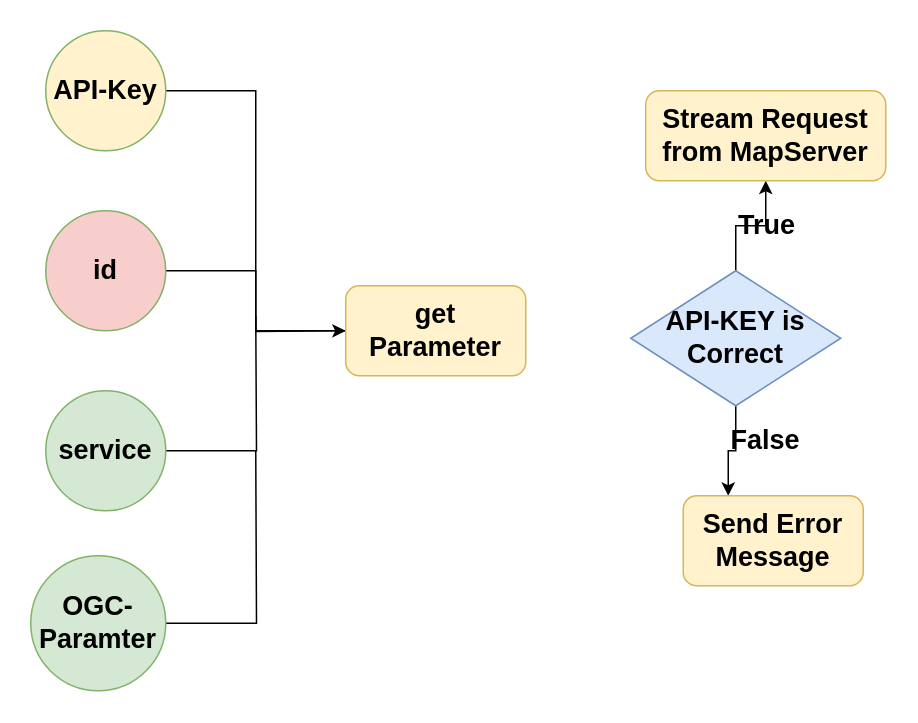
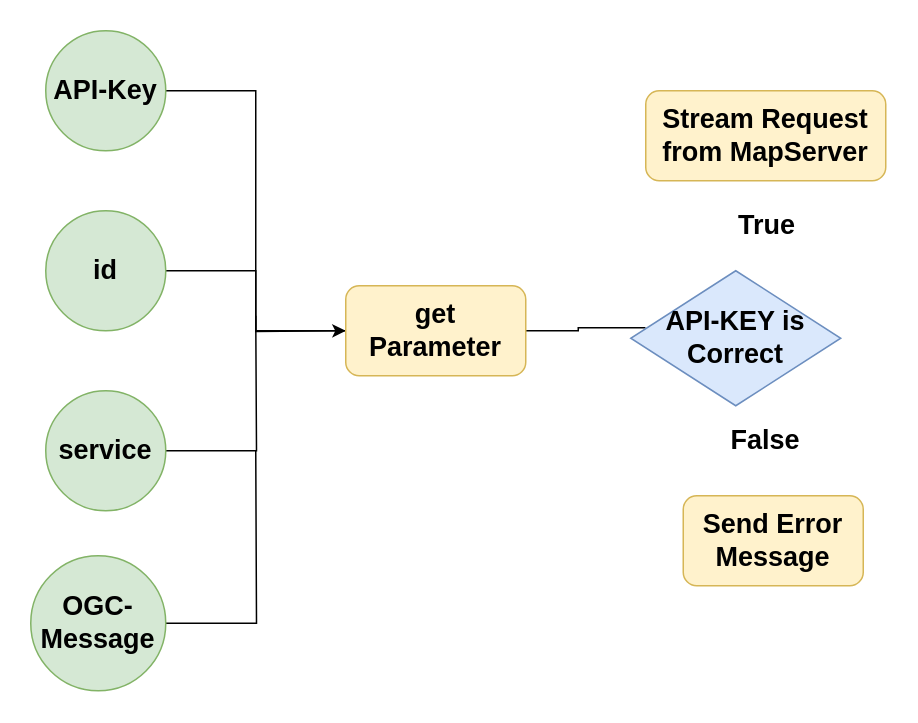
  <mxCell id="0" />
  <mxCell id="1" parent="0" />
  <mxCell id="2" style="edgeStyle=orthogonalEdgeStyle;rounded=0;orthogonalLoop=1;jettySize=auto;html=1;exitX=1;exitY=0.5;exitDx=0;exitDy=0;entryX=0;entryY=0.5;entryDx=0;entryDy=0;fontSize=18;endArrow=none;" edge="1" parent="1" source="3" target="11"><mxGeometry relative="1" as="geometry" /></mxCell>
- <mxCell id="3" value="API-Key" style="ellipse;whiteSpace=wrap;html=1;aspect=fixed;fillColor=#fff2cc;strokeColor=#82b366;fontStyle=1;fontSize=18;" vertex="1" parent="1"><mxGeometry x="30" y="20" width="80" height="80" as="geometry" /></mxCell>
+ <mxCell id="3" value="API-Key" style="ellipse;whiteSpace=wrap;html=1;aspect=fixed;fillColor=#d5e8d4;strokeColor=#82b366;fontStyle=1;fontSize=18;" vertex="1" parent="1"><mxGeometry x="30" y="20" width="80" height="80" as="geometry" /></mxCell>
  <mxCell id="4" style="edgeStyle=orthogonalEdgeStyle;rounded=0;orthogonalLoop=1;jettySize=auto;html=1;exitX=1;exitY=0.5;exitDx=0;exitDy=0;fontSize=18;endArrow=none;endFill=0;" edge="1" parent="1" source="5"><mxGeometry relative="1" as="geometry"><mxPoint x="170" y="210" as="targetPoint" /></mxGeometry></mxCell>
  <mxCell id="5" value="service" style="ellipse;whiteSpace=wrap;html=1;aspect=fixed;fontSize=18;fontStyle=1;fillColor=#d5e8d4;strokeColor=#82b366;" vertex="1" parent="1"><mxGeometry x="30" y="260" width="80" height="80" as="geometry" /></mxCell>
  <mxCell id="6" style="edgeStyle=orthogonalEdgeStyle;rounded=0;orthogonalLoop=1;jettySize=auto;html=1;exitX=1;exitY=0.5;exitDx=0;exitDy=0;fontSize=18;" edge="1" parent="1" source="7"><mxGeometry relative="1" as="geometry"><mxPoint x="230" y="220" as="targetPoint" /></mxGeometry></mxCell>
- <mxCell id="7" value="id" style="ellipse;whiteSpace=wrap;html=1;aspect=fixed;fontSize=18;fontStyle=1;fillColor=#f8cecc;strokeColor=#82b366;" vertex="1" parent="1"><mxGeometry x="30" y="140" width="80" height="80" as="geometry" /></mxCell>
+ <mxCell id="7" value="id" style="ellipse;whiteSpace=wrap;html=1;aspect=fixed;fontSize=18;fontStyle=1;fillColor=#d5e8d4;strokeColor=#82b366;" vertex="1" parent="1"><mxGeometry x="30" y="140" width="80" height="80" as="geometry" /></mxCell>
  <mxCell id="8" style="edgeStyle=orthogonalEdgeStyle;rounded=0;orthogonalLoop=1;jettySize=auto;html=1;exitX=1;exitY=0.5;exitDx=0;exitDy=0;endArrow=none;endFill=0;fontSize=18;" edge="1" parent="1" source="9"><mxGeometry relative="1" as="geometry"><mxPoint x="170" y="300" as="targetPoint" /></mxGeometry></mxCell>
- <mxCell id="9" value="OGC-Paramter" style="ellipse;whiteSpace=wrap;html=1;aspect=fixed;fontSize=18;fontStyle=1;fillColor=#d5e8d4;strokeColor=#82b366;" vertex="1" parent="1"><mxGeometry x="20" y="370" width="90" height="90" as="geometry" /></mxCell>
+ <mxCell id="9" value="OGC-Message" style="ellipse;whiteSpace=wrap;html=1;aspect=fixed;fontSize=18;fontStyle=1;fillColor=#d5e8d4;strokeColor=#82b366;" vertex="1" parent="1"><mxGeometry x="20" y="370" width="90" height="90" as="geometry" /></mxCell>
+ <mxCell id="10" style="edgeStyle=orthogonalEdgeStyle;rounded=0;orthogonalLoop=1;jettySize=auto;html=1;exitX=1;exitY=0.5;exitDx=0;exitDy=0;entryX=0.07;entryY=0.422;entryDx=0;entryDy=0;entryPerimeter=0;endArrow=none;endFill=0;fontSize=18;" edge="1" parent="1" source="11" target="14"><mxGeometry relative="1" as="geometry" /></mxCell>
  <mxCell id="11" value="get Parameter" style="rounded=1;whiteSpace=wrap;html=1;fontSize=18;fillColor=#fff2cc;strokeColor=#d6b656;fontStyle=1" vertex="1" parent="1"><mxGeometry x="230" y="190" width="120" height="60" as="geometry" /></mxCell>
- <mxCell id="12" style="edgeStyle=orthogonalEdgeStyle;rounded=0;orthogonalLoop=1;jettySize=auto;html=1;exitX=0.5;exitY=0;exitDx=0;exitDy=0;entryX=0.5;entryY=1;entryDx=0;entryDy=0;endArrow=classic;endFill=1;fontSize=18;" edge="1" parent="1" source="14" target="15"><mxGeometry relative="1" as="geometry" /></mxCell>
- <mxCell id="13" style="edgeStyle=orthogonalEdgeStyle;rounded=0;orthogonalLoop=1;jettySize=auto;html=1;exitX=0.5;exitY=1;exitDx=0;exitDy=0;entryX=0.25;entryY=0;entryDx=0;entryDy=0;endArrow=classic;endFill=1;fontSize=18;" edge="1" parent="1" source="14" target="17"><mxGeometry relative="1" as="geometry" /></mxCell>
  <mxCell id="14" value="API-KEY is Correct" style="rhombus;whiteSpace=wrap;html=1;fontSize=18;fillColor=#dae8fc;strokeColor=#6c8ebf;fontStyle=1" vertex="1" parent="1"><mxGeometry x="420" y="180" width="140" height="90" as="geometry" /></mxCell>
  <mxCell id="15" value="Stream Request from MapServer" style="rounded=1;whiteSpace=wrap;html=1;fontSize=18;fillColor=#fff2cc;strokeColor=#d6b656;fontStyle=1" vertex="1" parent="1"><mxGeometry x="430" y="60" width="160" height="60" as="geometry" /></mxCell>
  <mxCell id="16" value="True" style="text;html=1;resizable=0;points=[];autosize=1;align=left;verticalAlign=top;spacingTop=-4;fontSize=18;fontStyle=1" vertex="1" parent="1"><mxGeometry x="490" y="137" width="50" height="20" as="geometry" /></mxCell>
  <mxCell id="17" value="Send Error Message" style="rounded=1;whiteSpace=wrap;html=1;fontSize=18;fillColor=#fff2cc;strokeColor=#d6b656;fontStyle=1" vertex="1" parent="1"><mxGeometry x="455" y="330" width="120" height="60" as="geometry" /></mxCell>
  <mxCell id="18" value="False" style="text;html=1;resizable=0;points=[];autosize=1;align=left;verticalAlign=top;spacingTop=-4;fontSize=18;fontStyle=1" vertex="1" parent="1"><mxGeometry x="485" y="280" width="60" height="20" as="geometry" /></mxCell>
